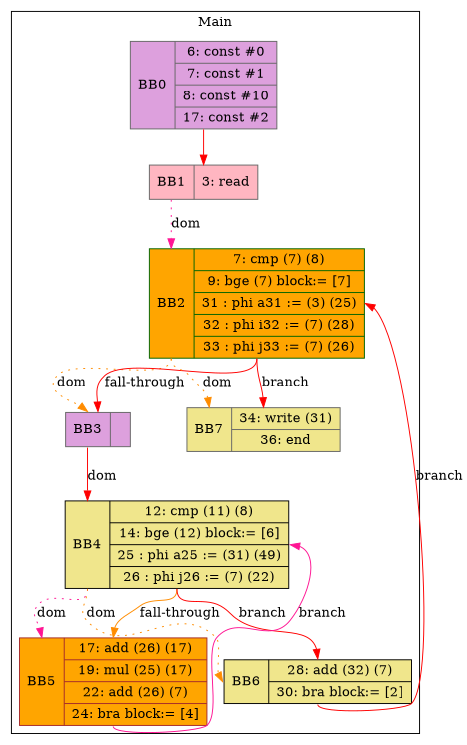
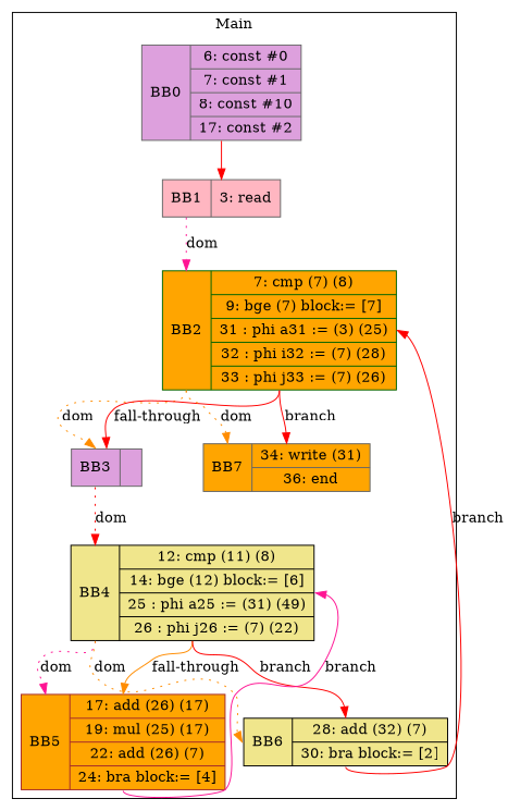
  digraph {
    node [color=gray40 fillcolor=khaki shape=record style=filled]
    edge [color=red headport=b tailport=s]
    n1 [fillcolor=plum label="<b>BB0|{6: const #0|7: const #1|8: const #10|17: const #2}"]
    n2 [fillcolor=lightpink label="<b>BB1|{3: read}"]
    n3 [color=darkgreen fillcolor=orange label="<b>BB2|{7: cmp (7) (8)|9: bge (7) block:= [7]|31 : phi a31 := (3) (25)|32 : phi i32 := (7) (28)|33 : phi j33 := (7) (26)}"]
    n4 [fillcolor=plum label="<b>BB3|}"]
    n5 [color=black label="<b>BB4|{12: cmp (11) (8)|14: bge (12) block:= [6]|25 : phi a25 := (31) (49)|26 : phi j26 := (7) (22)}"]
    n6 [color=brown fillcolor=orange label="<b>BB5|{17: add (26) (17)|19: mul (25) (17)|22: add (26) (7)|24: bra block:= [4]}"]
    n7 [color=black label="<b>BB6|{28: add (32) (7)|30: bra block:= [2]}"]
-   n8 [label="<b>BB7|{34: write (31)|36: end}"]
+   n8 [fillcolor=orange label="<b>BB7|{34: write (31)|36: end}"]
    subgraph cluster_1 {
      label=Main
      n1
      n2
      n3
      n4
      n5
      n6
      n7
      n8
    }
    n1 -> n2 [headport=n]
    n2 -> n3 [color=deeppink label=dom style=dotted tailport=b]
    n3 -> n4 [color=darkorange label=dom style=dotted tailport=b]
    n3 -> n4 [headport=n label="fall-through"]
    n3 -> n8 [color=darkorange label=dom style=dotted tailport=b]
    n3 -> n8 [headport=n label=branch]
-   n4 -> n5 [label=dom style=solid tailport=b]
+   n4 -> n5 [label=dom style=dotted tailport=b]
    n5 -> n6 [color=deeppink label=dom style=dotted tailport=b]
    n5 -> n6 [color=darkorange headport=n label="fall-through"]
    n5 -> n7 [color=darkorange label=dom style=dotted tailport=b]
    n5 -> n7 [headport=n label=branch]
    n6 -> n5 [color=deeppink headport=e label=branch]
    n7 -> n3 [headport=e label=branch]
  }
